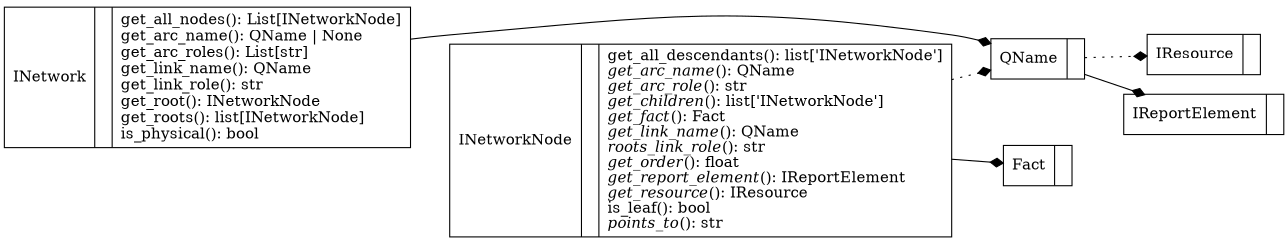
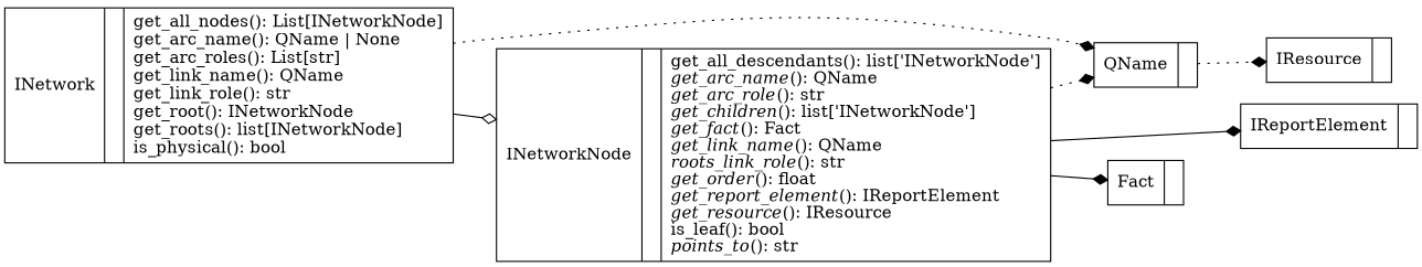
  digraph {
    fontname="DejaVu Serif"
    rankdir=LR
    node [color=black fontcolor=black fontname="DejaVu Serif" shape=record style=solid]
    edge [arrowhead=diamond arrowtail=none fontname="DejaVu Serif" style=solid]
    n1 [label=<{INetwork|<br ALIGN="LEFT"/>|get_all_nodes(): List[INetworkNode]<br ALIGN="LEFT"/>get_arc_name(): QName \| None<br ALIGN="LEFT"/>get_arc_roles(): List[str]<br ALIGN="LEFT"/>get_link_name(): QName<br ALIGN="LEFT"/>get_link_role(): str<br ALIGN="LEFT"/>get_root(): INetworkNode<br ALIGN="LEFT"/>get_roots(): list[INetworkNode]<br ALIGN="LEFT"/>is_physical(): bool<br ALIGN="LEFT"/>}>]
    n2 [label=<{INetworkNode|<br ALIGN="LEFT"/>|get_all_descendants(): list['INetworkNode']<br ALIGN="LEFT"/><I>get_arc_name</I>(): QName<br ALIGN="LEFT"/><I>get_arc_role</I>(): str<br ALIGN="LEFT"/><I>get_children</I>(): list['INetworkNode']<br ALIGN="LEFT"/><I>get_fact</I>(): Fact<br ALIGN="LEFT"/><I>get_link_name</I>(): QName<br ALIGN="LEFT"/><I>roots_link_role</I>(): str<br ALIGN="LEFT"/><I>get_order</I>(): float<br ALIGN="LEFT"/><I>get_report_element</I>(): IReportElement<br ALIGN="LEFT"/><I>get_resource</I>(): IResource<br ALIGN="LEFT"/>is_leaf(): bool<br ALIGN="LEFT"/><I>points_to</I>(): str<br ALIGN="LEFT"/>}>]
    n3 [label=<{QName|<br ALIGN="LEFT"/>}>]
    n4 [label=<{IReportElement|<br ALIGN="LEFT"/>}>]
    n5 [label=<{Fact|<br ALIGN="LEFT"/>}>]
    n6 [label=<{IResource|<br ALIGN="LEFT"/>}>]
-   n1 -> n3
+   n1 -> n2 [arrowhead=odiamond]
+   n1 -> n3 [style=dotted]
    n2 -> n3 [style=dotted]
-   n3 -> n4
+   n2 -> n4
    n2 -> n5
    n3 -> n6 [style=dotted]
  }
